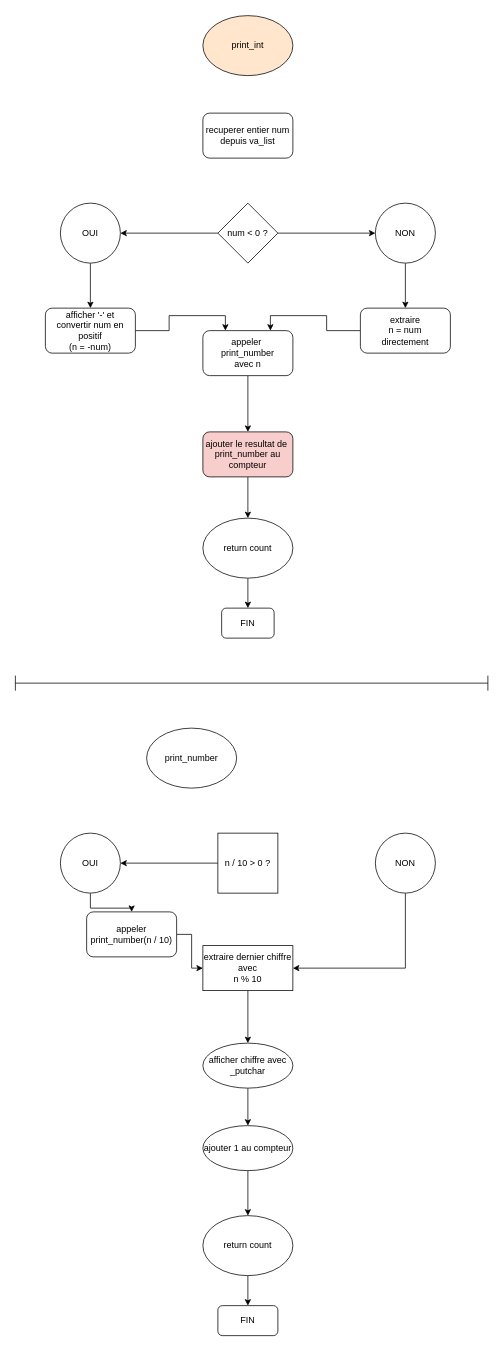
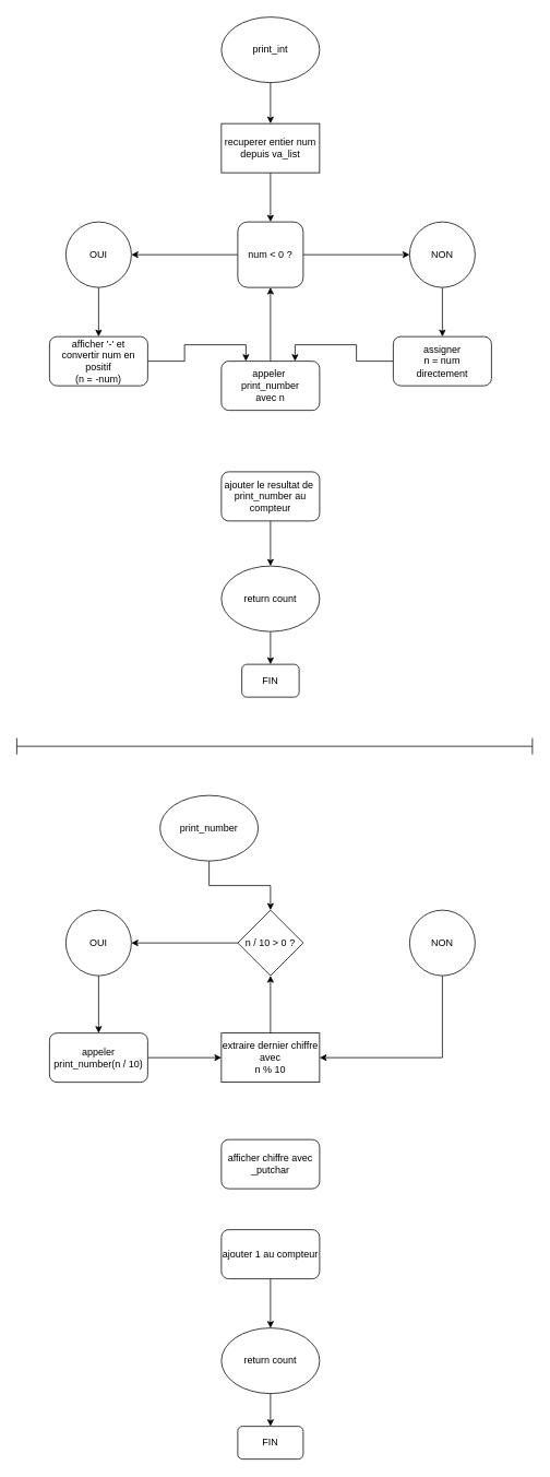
  <mxCell id="0" />
  <mxCell id="1" parent="0" />
- <mxCell id="3" value="print_int" style="ellipse;whiteSpace=wrap;html=1;fillColor=#ffe6cc;" vertex="1" parent="1"><mxGeometry x="270" y="20" width="120" height="80" as="geometry" /></mxCell>
- <mxCell id="5" value="recuperer entier num&lt;div&gt;depuis va_list&lt;/div&gt;" style="rounded=1;whiteSpace=wrap;html=1;" vertex="1" parent="1"><mxGeometry x="270" y="150" width="120" height="60" as="geometry" /></mxCell>
+ <mxCell id="2" style="edgeStyle=orthogonalEdgeStyle;rounded=0;orthogonalLoop=1;jettySize=auto;html=1;" edge="1" parent="1" source="3" target="5"><mxGeometry relative="1" as="geometry" /></mxCell>
+ <mxCell id="3" value="print_int" style="ellipse;whiteSpace=wrap;html=1;" vertex="1" parent="1"><mxGeometry x="270" y="20" width="120" height="80" as="geometry" /></mxCell>
+ <mxCell id="4" style="edgeStyle=orthogonalEdgeStyle;rounded=0;orthogonalLoop=1;jettySize=auto;html=1;" edge="1" parent="1" source="5" target="8"><mxGeometry relative="1" as="geometry" /></mxCell>
+ <mxCell id="5" value="recuperer entier num&lt;div&gt;depuis va_list&lt;/div&gt;" style="whiteSpace=wrap;html=1;rounded=0;" vertex="1" parent="1"><mxGeometry x="270" y="150" width="120" height="60" as="geometry" /></mxCell>
  <mxCell id="6" style="edgeStyle=orthogonalEdgeStyle;rounded=0;orthogonalLoop=1;jettySize=auto;html=1;" edge="1" parent="1" source="8" target="16"><mxGeometry relative="1" as="geometry" /></mxCell>
  <mxCell id="7" style="edgeStyle=orthogonalEdgeStyle;rounded=0;orthogonalLoop=1;jettySize=auto;html=1;entryX=1;entryY=0.5;entryDx=0;entryDy=0;" edge="1" parent="1" source="8" target="14"><mxGeometry relative="1" as="geometry" /></mxCell>
- <mxCell id="8" value="num &amp;lt; 0 ?" style="rhombus;whiteSpace=wrap;html=1;" vertex="1" parent="1"><mxGeometry x="290" y="270" width="80" height="80" as="geometry" /></mxCell>
+ <mxCell id="8" value="num &amp;lt; 0 ?" style="whiteSpace=wrap;html=1;rounded=1;" vertex="1" parent="1"><mxGeometry x="290" y="270" width="80" height="80" as="geometry" /></mxCell>
  <mxCell id="9" style="edgeStyle=orthogonalEdgeStyle;rounded=0;orthogonalLoop=1;jettySize=auto;html=1;entryX=0.25;entryY=0;entryDx=0;entryDy=0;" edge="1" parent="1" source="10" target="18"><mxGeometry relative="1" as="geometry" /></mxCell>
  <mxCell id="10" value="afficher '-' et&lt;div&gt;convertir num en positif&lt;/div&gt;&lt;div&gt;(n = -num)&lt;/div&gt;" style="rounded=1;whiteSpace=wrap;html=1;" vertex="1" parent="1"><mxGeometry x="60" y="410" width="120" height="60" as="geometry" /></mxCell>
  <mxCell id="11" style="edgeStyle=orthogonalEdgeStyle;rounded=0;orthogonalLoop=1;jettySize=auto;html=1;entryX=0.75;entryY=0;entryDx=0;entryDy=0;" edge="1" parent="1" source="12" target="18"><mxGeometry relative="1" as="geometry" /></mxCell>
- <mxCell id="12" value="extraire&lt;div&gt;n = num&lt;/div&gt;&lt;div&gt;directement&lt;/div&gt;" style="rounded=1;whiteSpace=wrap;html=1;" vertex="1" parent="1"><mxGeometry x="480" y="410" width="120" height="60" as="geometry" /></mxCell>
+ <mxCell id="12" value="assigner&lt;div&gt;n = num&lt;/div&gt;&lt;div&gt;directement&lt;/div&gt;" style="rounded=1;whiteSpace=wrap;html=1;" vertex="1" parent="1"><mxGeometry x="480" y="410" width="120" height="60" as="geometry" /></mxCell>
  <mxCell id="13" style="edgeStyle=orthogonalEdgeStyle;rounded=0;orthogonalLoop=1;jettySize=auto;html=1;entryX=0.5;entryY=0;entryDx=0;entryDy=0;" edge="1" parent="1" source="14" target="10"><mxGeometry relative="1" as="geometry" /></mxCell>
  <mxCell id="14" value="OUI" style="ellipse;whiteSpace=wrap;html=1;aspect=fixed;" vertex="1" parent="1"><mxGeometry x="80" y="270" width="80" height="80" as="geometry" /></mxCell>
  <mxCell id="15" style="edgeStyle=orthogonalEdgeStyle;rounded=0;orthogonalLoop=1;jettySize=auto;html=1;entryX=0.5;entryY=0;entryDx=0;entryDy=0;" edge="1" parent="1" source="16" target="12"><mxGeometry relative="1" as="geometry" /></mxCell>
  <mxCell id="16" value="NON" style="ellipse;whiteSpace=wrap;html=1;aspect=fixed;" vertex="1" parent="1"><mxGeometry x="500" y="270" width="80" height="80" as="geometry" /></mxCell>
- <mxCell id="17" style="edgeStyle=orthogonalEdgeStyle;rounded=0;orthogonalLoop=1;jettySize=auto;html=1;entryX=0.5;entryY=0;entryDx=0;entryDy=0;" edge="1" parent="1" source="18" target="20"><mxGeometry relative="1" as="geometry" /></mxCell>
+ <mxCell id="17" style="edgeStyle=orthogonalEdgeStyle;rounded=0;orthogonalLoop=1;jettySize=auto;html=1;" edge="1" parent="1" source="18" target="8"><mxGeometry relative="1" as="geometry" /></mxCell>
  <mxCell id="18" value="appeler&amp;nbsp;&lt;div&gt;print_number&lt;/div&gt;&lt;div&gt;avec n&lt;/div&gt;" style="rounded=1;whiteSpace=wrap;html=1;" vertex="1" parent="1"><mxGeometry x="270" y="440" width="120" height="60" as="geometry" /></mxCell>
  <mxCell id="19" style="edgeStyle=orthogonalEdgeStyle;rounded=0;orthogonalLoop=1;jettySize=auto;html=1;entryX=0.5;entryY=0;entryDx=0;entryDy=0;" edge="1" parent="1" source="20" target="22"><mxGeometry relative="1" as="geometry" /></mxCell>
- <mxCell id="20" value="ajouter le resultat de&amp;nbsp;&lt;div&gt;print_number au compteur&lt;/div&gt;" style="rounded=1;whiteSpace=wrap;html=1;fillColor=#f8cecc;" vertex="1" parent="1"><mxGeometry x="270" y="575" width="120" height="60" as="geometry" /></mxCell>
+ <mxCell id="20" value="ajouter le resultat de&amp;nbsp;&lt;div&gt;print_number au compteur&lt;/div&gt;" style="rounded=1;whiteSpace=wrap;html=1;" vertex="1" parent="1"><mxGeometry x="270" y="575" width="120" height="60" as="geometry" /></mxCell>
  <mxCell id="21" style="edgeStyle=orthogonalEdgeStyle;rounded=0;orthogonalLoop=1;jettySize=auto;html=1;entryX=0.5;entryY=0;entryDx=0;entryDy=0;" edge="1" parent="1" source="22" target="23"><mxGeometry relative="1" as="geometry" /></mxCell>
  <mxCell id="22" value="return count" style="ellipse;whiteSpace=wrap;html=1;" vertex="1" parent="1"><mxGeometry x="270" y="690" width="120" height="80" as="geometry" /></mxCell>
  <mxCell id="23" value="FIN" style="rounded=1;whiteSpace=wrap;html=1;" vertex="1" parent="1"><mxGeometry x="295" y="810" width="70" height="40" as="geometry" /></mxCell>
+ <mxCell id="24" style="edgeStyle=orthogonalEdgeStyle;rounded=0;orthogonalLoop=1;jettySize=auto;html=1;entryX=0.5;entryY=0;entryDx=0;entryDy=0;" edge="1" parent="1" source="25" target="27"><mxGeometry relative="1" as="geometry" /></mxCell>
  <mxCell id="25" value="print_number" style="ellipse;whiteSpace=wrap;html=1;" vertex="1" parent="1"><mxGeometry x="195" y="970" width="120" height="80" as="geometry" /></mxCell>
  <mxCell id="26" style="edgeStyle=orthogonalEdgeStyle;rounded=0;orthogonalLoop=1;jettySize=auto;html=1;entryX=1;entryY=0.5;entryDx=0;entryDy=0;" edge="1" parent="1" source="27" target="29"><mxGeometry relative="1" as="geometry" /></mxCell>
- <mxCell id="27" value="n / 10 &amp;gt; 0 ?" style="whiteSpace=wrap;html=1;rounded=0;" vertex="1" parent="1"><mxGeometry x="290" y="1110" width="80" height="80" as="geometry" /></mxCell>
+ <mxCell id="27" value="n / 10 &amp;gt; 0 ?" style="rhombus;whiteSpace=wrap;html=1;" vertex="1" parent="1"><mxGeometry x="290" y="1110" width="80" height="80" as="geometry" /></mxCell>
  <mxCell id="28" style="edgeStyle=orthogonalEdgeStyle;rounded=0;orthogonalLoop=1;jettySize=auto;html=1;entryX=0.5;entryY=0;entryDx=0;entryDy=0;" edge="1" parent="1" source="29" target="33"><mxGeometry relative="1" as="geometry" /></mxCell>
  <mxCell id="29" value="OUI" style="ellipse;whiteSpace=wrap;html=1;aspect=fixed;" vertex="1" parent="1"><mxGeometry x="80" y="1110" width="80" height="80" as="geometry" /></mxCell>
  <mxCell id="30" style="edgeStyle=orthogonalEdgeStyle;rounded=0;orthogonalLoop=1;jettySize=auto;html=1;entryX=1;entryY=0.5;entryDx=0;entryDy=0;exitX=0.5;exitY=1;exitDx=0;exitDy=0;" edge="1" parent="1" source="31" target="35"><mxGeometry relative="1" as="geometry" /></mxCell>
  <mxCell id="31" value="NON" style="ellipse;whiteSpace=wrap;html=1;aspect=fixed;" vertex="1" parent="1"><mxGeometry x="500" y="1110" width="80" height="80" as="geometry" /></mxCell>
  <mxCell id="32" style="edgeStyle=orthogonalEdgeStyle;rounded=0;orthogonalLoop=1;jettySize=auto;html=1;" edge="1" parent="1" source="33" target="35"><mxGeometry relative="1" as="geometry" /></mxCell>
- <mxCell id="33" value="appeler&lt;div&gt;print_number(n / 10)&lt;/div&gt;" style="rounded=1;whiteSpace=wrap;html=1;" vertex="1" parent="1"><mxGeometry x="115" y="1215" width="120" height="60" as="geometry" /></mxCell>
- <mxCell id="34" style="edgeStyle=orthogonalEdgeStyle;rounded=0;orthogonalLoop=1;jettySize=auto;html=1;entryX=0.5;entryY=0;entryDx=0;entryDy=0;" edge="1" parent="1" source="35" target="37"><mxGeometry relative="1" as="geometry" /></mxCell>
+ <mxCell id="33" value="appeler&lt;div&gt;print_number(n / 10)&lt;/div&gt;" style="rounded=1;whiteSpace=wrap;html=1;" vertex="1" parent="1"><mxGeometry x="60" y="1260" width="120" height="60" as="geometry" /></mxCell>
+ <mxCell id="34" style="edgeStyle=orthogonalEdgeStyle;rounded=0;orthogonalLoop=1;jettySize=auto;html=1;" edge="1" parent="1" source="35" target="27"><mxGeometry relative="1" as="geometry" /></mxCell>
  <mxCell id="35" value="extraire dernier chiffre avec&lt;div&gt;n % 10&lt;/div&gt;" style="whiteSpace=wrap;html=1;rounded=0;" vertex="1" parent="1"><mxGeometry x="270" y="1260" width="120" height="60" as="geometry" /></mxCell>
- <mxCell id="36" style="edgeStyle=orthogonalEdgeStyle;rounded=0;orthogonalLoop=1;jettySize=auto;html=1;entryX=0.5;entryY=0;entryDx=0;entryDy=0;" edge="1" parent="1" source="37" target="39"><mxGeometry relative="1" as="geometry" /></mxCell>
- <mxCell id="37" value="afficher chiffre avec _putchar" style="ellipse;whiteSpace=wrap;html=1;" vertex="1" parent="1"><mxGeometry x="270" y="1390" width="120" height="60" as="geometry" /></mxCell>
+ <mxCell id="37" value="afficher chiffre avec _putchar" style="rounded=1;whiteSpace=wrap;html=1;" vertex="1" parent="1"><mxGeometry x="270" y="1390" width="120" height="60" as="geometry" /></mxCell>
  <mxCell id="38" style="edgeStyle=orthogonalEdgeStyle;rounded=0;orthogonalLoop=1;jettySize=auto;html=1;" edge="1" parent="1" source="39" target="41"><mxGeometry relative="1" as="geometry" /></mxCell>
- <mxCell id="39" value="ajouter 1 au compteur" style="ellipse;whiteSpace=wrap;html=1;" vertex="1" parent="1"><mxGeometry x="270" y="1500" width="120" height="60" as="geometry" /></mxCell>
+ <mxCell id="39" value="ajouter 1 au compteur" style="rounded=1;whiteSpace=wrap;html=1;" vertex="1" parent="1"><mxGeometry x="270" y="1500" width="120" height="60" as="geometry" /></mxCell>
  <mxCell id="40" style="edgeStyle=orthogonalEdgeStyle;rounded=0;orthogonalLoop=1;jettySize=auto;html=1;" edge="1" parent="1" source="41" target="42"><mxGeometry relative="1" as="geometry" /></mxCell>
  <mxCell id="41" value="return count" style="ellipse;whiteSpace=wrap;html=1;" vertex="1" parent="1"><mxGeometry x="270" y="1620" width="120" height="80" as="geometry" /></mxCell>
  <mxCell id="42" value="FIN" style="rounded=1;whiteSpace=wrap;html=1;" vertex="1" parent="1"><mxGeometry x="290" y="1740" width="80" height="40" as="geometry" /></mxCell>
  <mxCell id="43" value="" style="shape=crossbar;whiteSpace=wrap;html=1;rounded=1;" vertex="1" parent="1"><mxGeometry x="20" y="900" width="630" height="20" as="geometry" /></mxCell>
